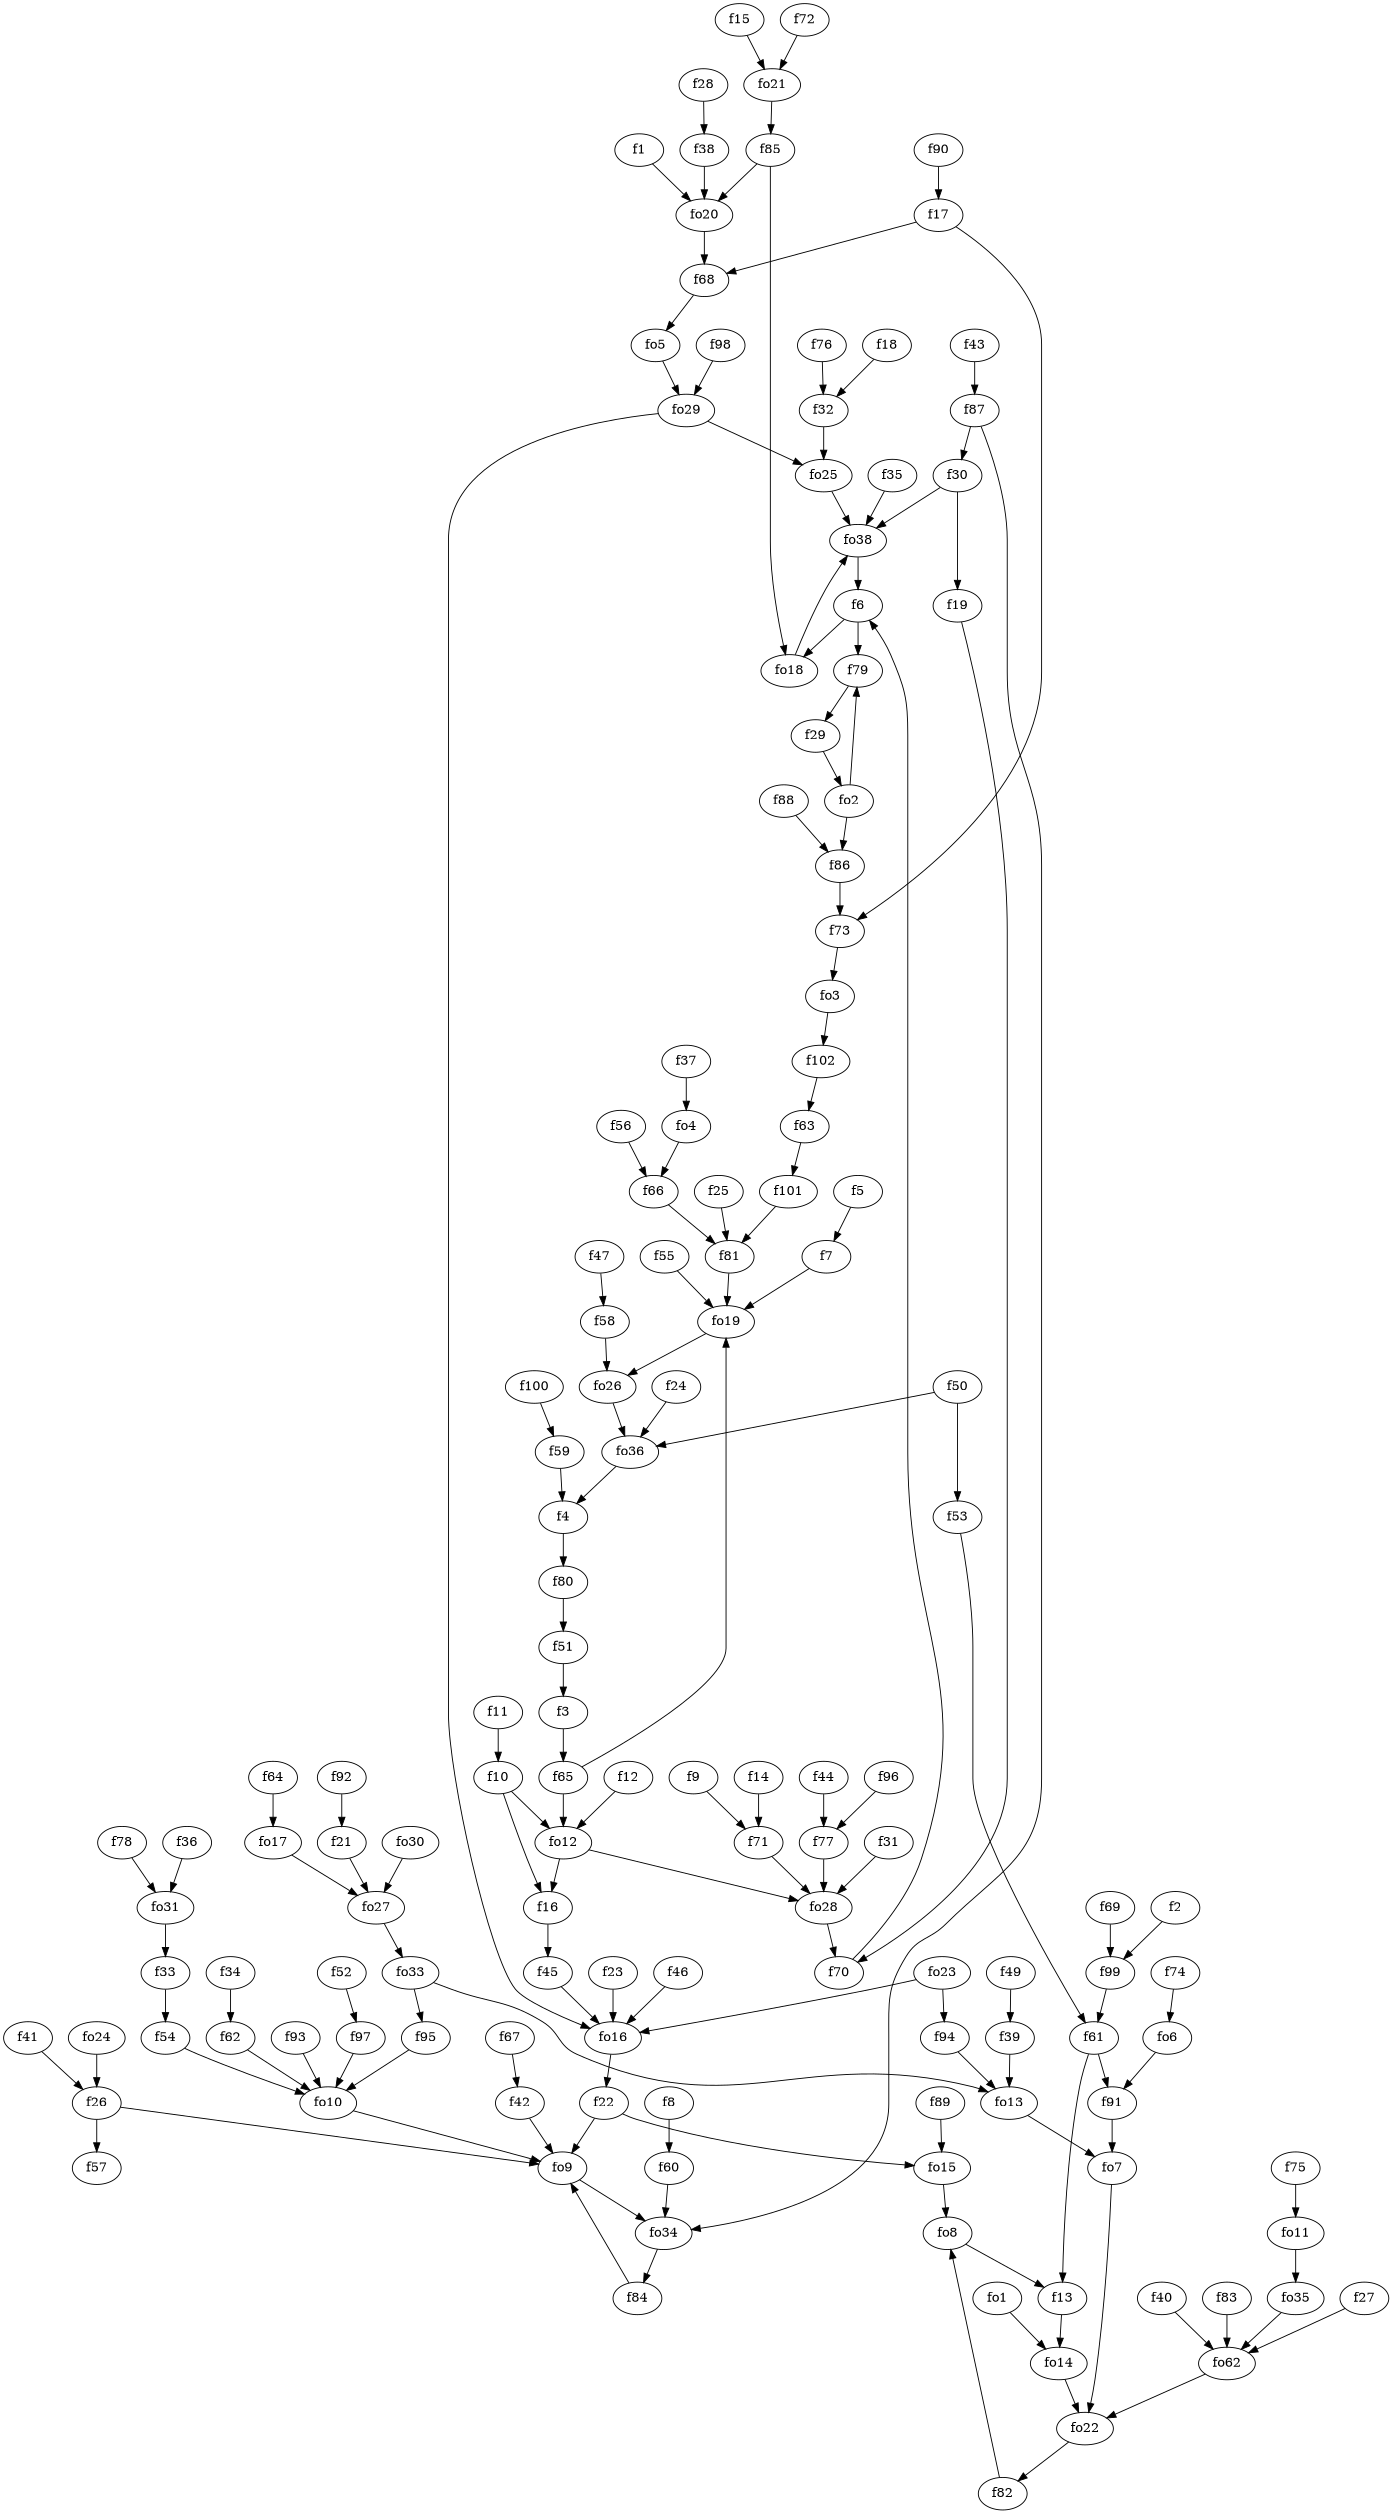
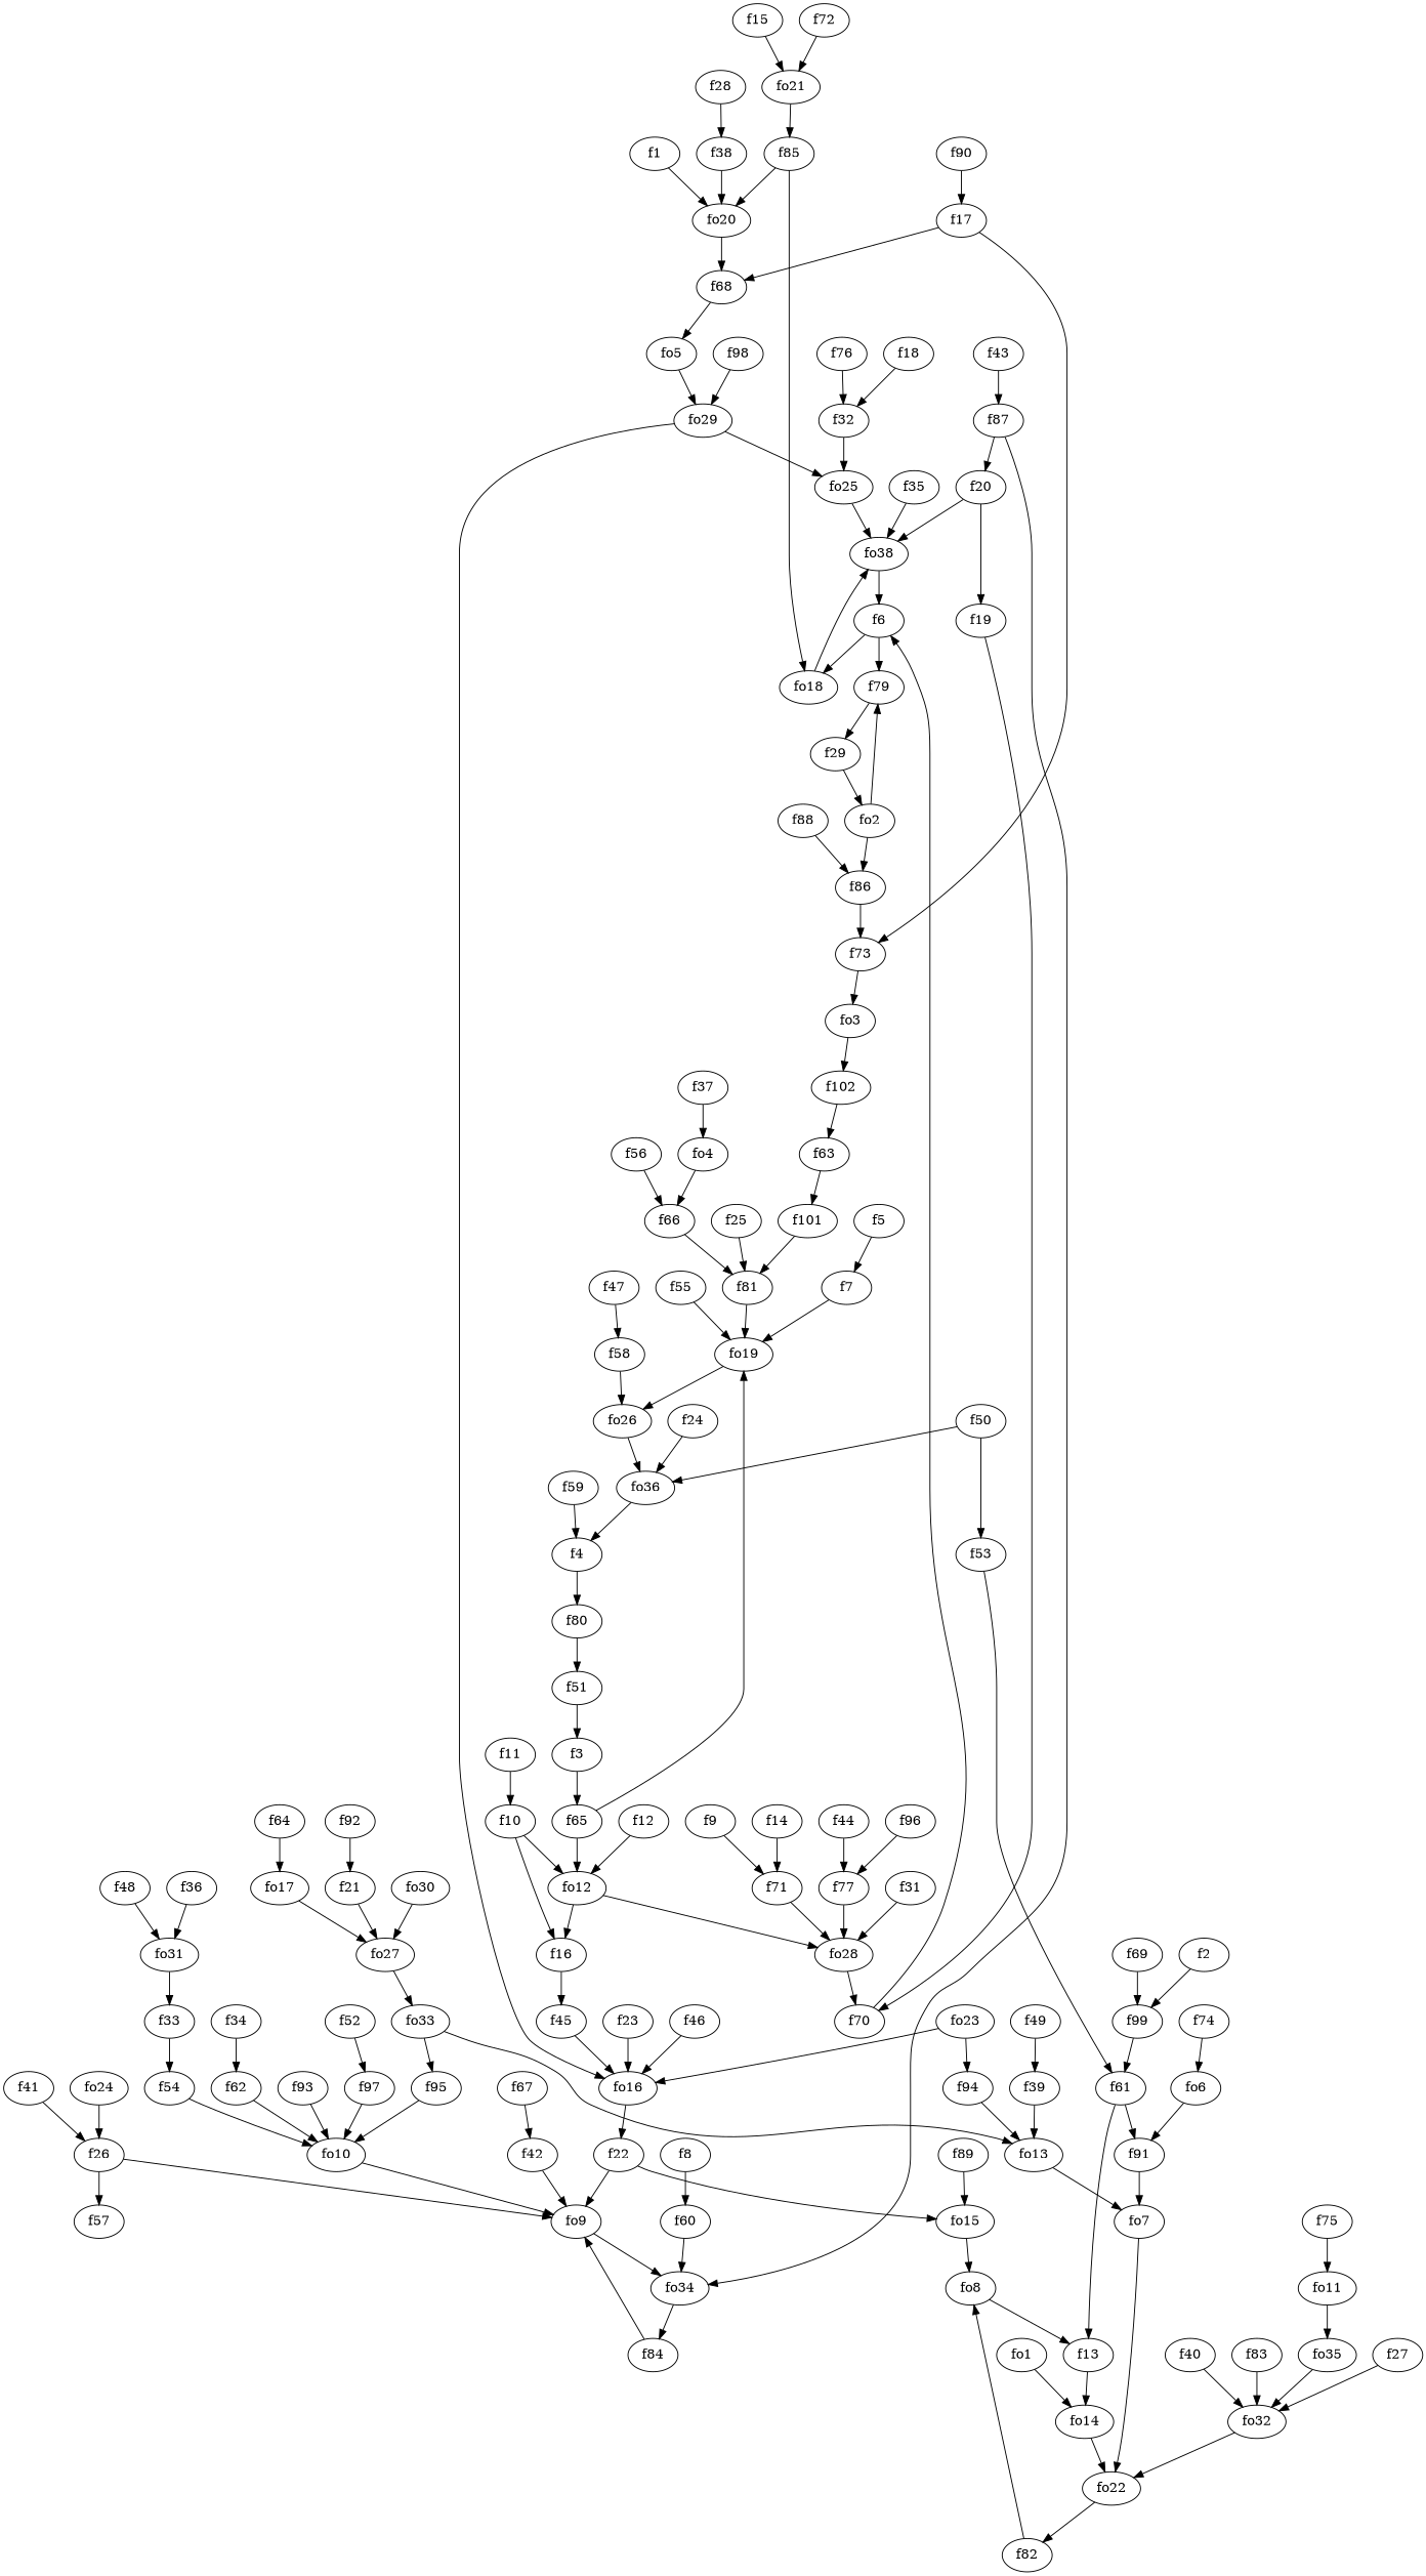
  strict digraph {
    edge [weight=2]
    f1
    fo20
    f68
    f2
    f99
    f61
    f3
    f65
    fo19
    fo12
    f4
    f80
    f51
    f5
    f7
    f6
    f79
    fo18
    f29
    fo38
    fo26
    f8
    f60
    fo34
    f9
    f71
    fo28
    f10
    f16
    f11
    f12
    f13
    fo14
    fo22
    f14
    f15
    fo21
    f85
    f45
    fo16
    f17
    f73
    fo5
    fo3
    f102
    f18
    f32
    fo25
    f19
    f70
-   f20 [label=f30]
+   f20
    f21
    fo27
    fo33
    f22
    fo9
    fo15
    fo8
    f23
    f24
    fo36
    f25
    f81
    f26
    f57
    f27
-   fo32 [label=fo62]
+   fo32
    f28
    f38
    fo2
    f86
    fo30
    f31
    f33
    f54
    fo10
    f34
    f62
    f35
    f36
    fo31
    f37
    fo4
    f66
    f39
    fo13
    fo7
    f40
    f41
    f42
    f43
    f87
    f44
    f77
    f46
    f47
    f58
    f49
    f50
    f53
    f52
    f97
    f91
    f55
    f56
    f59
    f84
    f63
    f101
    f64
    fo17
    f67
    fo29
    f69
    f72
    f74
    fo6
    f75
    fo11
    fo35
    f76
-   f78
+   f78 [label=f48]
    f82
    f83
    f88
    f89
    f90
    f92
    f93
    f94
    f95
    f96
    f98
-   f100
    fo1
    fo23
    fo24
    f1 -> fo20
    fo20 -> f68
    f68 -> fo5
    f2 -> f99
    f99 -> f61
    f61 -> f13
    f61 -> f91
    f3 -> f65
    f65 -> fo19
    f65 -> fo12
    fo19 -> fo26
    fo12 -> fo28
    fo12 -> f16
    f4 -> f80
    f80 -> f51
    f51 -> f3
    f5 -> f7
    f7 -> fo19
    f6 -> f79
    f6 -> fo18
    f79 -> f29
    fo18 -> fo38
    f29 -> fo2
    fo38 -> f6
    fo26 -> fo36
    f8 -> f60
    f60 -> fo34
    fo34 -> f84
    f9 -> f71
    f71 -> fo28
    fo28 -> f70
    f10 -> fo12
    f10 -> f16
    f16 -> f45
    f11 -> f10
    f12 -> fo12
    f13 -> fo14
    fo14 -> fo22
    fo22 -> f82
    f14 -> f71
    f15 -> fo21
    fo21 -> f85
    f85 -> fo20
    f85 -> fo18
    f45 -> fo16
    fo16 -> f22
    f17 -> f68
    f17 -> f73
    f73 -> fo3
    fo5 -> fo29
    fo3 -> f102
    f102 -> f63
    f18 -> f32
    f32 -> fo25
    fo25 -> fo38
    f19 -> f70
    f70 -> f6
    f20 -> fo38
    f20 -> f19
    f21 -> fo27
    fo27 -> fo33
    fo33 -> fo13
    fo33 -> f95
    f22 -> fo9
    f22 -> fo15
    fo9 -> fo34
    fo15 -> fo8
    fo8 -> f13
    f23 -> fo16
    f24 -> fo36
    fo36 -> f4
    f25 -> f81
    f81 -> fo19
    f26 -> fo9
    f26 -> f57
    f27 -> fo32
    fo32 -> fo22
    f28 -> f38
    f38 -> fo20
    fo2 -> f79
    fo2 -> f86
    f86 -> f73
    fo30 -> fo27
    f31 -> fo28
    f33 -> f54
    f54 -> fo10
    fo10 -> fo9
    f34 -> f62
    f62 -> fo10
    f35 -> fo38
    f36 -> fo31
    fo31 -> f33
    f37 -> fo4
    fo4 -> f66
    f66 -> f81
    f39 -> fo13
    fo13 -> fo7
    fo7 -> fo22
    f40 -> fo32
    f41 -> f26
    f42 -> fo9
    f43 -> f87
    f87 -> fo34
    f87 -> f20
    f44 -> f77
    f77 -> fo28
    f46 -> fo16
    f47 -> f58
    f58 -> fo26
    f49 -> f39
    f50 -> fo36
    f50 -> f53
    f53 -> f61
    f52 -> f97
    f97 -> fo10
    f91 -> fo7
    f55 -> fo19
    f56 -> f66
    f59 -> f4
    f84 -> fo9
    f63 -> f101
    f101 -> f81
    f64 -> fo17
    fo17 -> fo27
    f67 -> f42
    fo29 -> fo16
    fo29 -> fo25
    f69 -> f99
    f72 -> fo21
    f74 -> fo6
    fo6 -> f91
    f75 -> fo11
    fo11 -> fo35
    fo35 -> fo32
    f76 -> f32
    f78 -> fo31
    f82 -> fo8
    f83 -> fo32
    f88 -> f86
    f89 -> fo15
    f90 -> f17
    f92 -> f21
    f93 -> fo10
    f94 -> fo13
    f95 -> fo10
    f96 -> f77
    f98 -> fo29
-   f100 -> f59
    fo1 -> fo14
    fo23 -> fo16
    fo23 -> f94
    fo24 -> f26
  }
